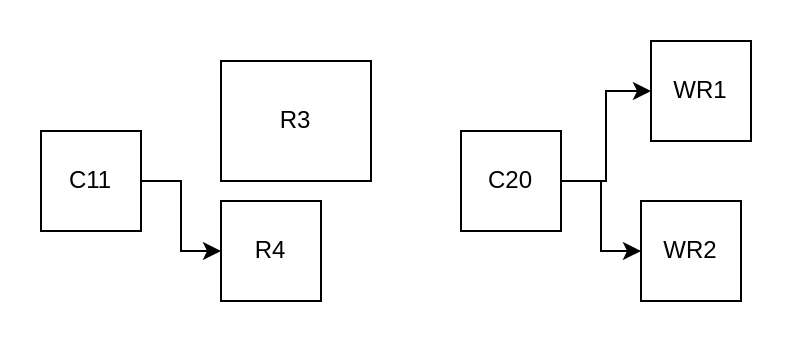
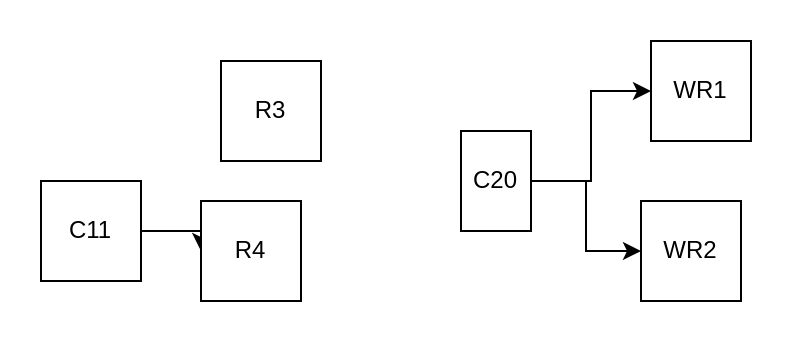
  <mxCell id="0" />
  <mxCell id="1" parent="0" />
  <mxCell id="2" style="edgeStyle=orthogonalEdgeStyle;rounded=0;orthogonalLoop=1;jettySize=auto;html=1;exitX=1;exitY=0.5;exitDx=0;exitDy=0;entryX=0;entryY=0.5;entryDx=0;entryDy=0;" edge="1" parent="1" source="3" target="5"><mxGeometry relative="1" as="geometry" /></mxCell>
- <mxCell id="3" value="C11" style="rounded=0;whiteSpace=wrap;html=1;" vertex="1" parent="1"><mxGeometry x="20" y="65" width="50" height="50" as="geometry" /></mxCell>
- <mxCell id="4" value="R3" style="rounded=0;whiteSpace=wrap;html=1;" vertex="1" parent="1"><mxGeometry x="110" y="30" width="75" height="60" as="geometry" /></mxCell>
- <mxCell id="5" value="R4" style="rounded=0;whiteSpace=wrap;html=1;" vertex="1" parent="1"><mxGeometry x="110" y="100" width="50" height="50" as="geometry" /></mxCell>
+ <mxCell id="3" value="C11" style="rounded=0;whiteSpace=wrap;html=1;" vertex="1" parent="1"><mxGeometry x="20" y="90" width="50" height="50" as="geometry" /></mxCell>
+ <mxCell id="4" value="R3" style="rounded=0;whiteSpace=wrap;html=1;" vertex="1" parent="1"><mxGeometry x="110" y="30" width="50" height="50" as="geometry" /></mxCell>
+ <mxCell id="5" value="R4" style="rounded=0;whiteSpace=wrap;html=1;" vertex="1" parent="1"><mxGeometry x="100" y="100" width="50" height="50" as="geometry" /></mxCell>
  <mxCell id="6" style="edgeStyle=orthogonalEdgeStyle;rounded=0;orthogonalLoop=1;jettySize=auto;html=1;exitX=1;exitY=0.5;exitDx=0;exitDy=0;entryX=0;entryY=0.5;entryDx=0;entryDy=0;" edge="1" parent="1" source="8" target="9"><mxGeometry relative="1" as="geometry" /></mxCell>
  <mxCell id="7" style="edgeStyle=orthogonalEdgeStyle;rounded=0;orthogonalLoop=1;jettySize=auto;html=1;exitX=1;exitY=0.5;exitDx=0;exitDy=0;entryX=0;entryY=0.5;entryDx=0;entryDy=0;" edge="1" parent="1" source="8" target="10"><mxGeometry relative="1" as="geometry" /></mxCell>
- <mxCell id="8" value="C20" style="rounded=0;whiteSpace=wrap;html=1;" vertex="1" parent="1"><mxGeometry x="230" y="65" width="50" height="50" as="geometry" /></mxCell>
+ <mxCell id="8" value="C20" style="rounded=0;whiteSpace=wrap;html=1;" vertex="1" parent="1"><mxGeometry x="230" y="65" width="35" height="50" as="geometry" /></mxCell>
  <mxCell id="9" value="WR1" style="rounded=0;whiteSpace=wrap;html=1;" vertex="1" parent="1"><mxGeometry x="325" y="20" width="50" height="50" as="geometry" /></mxCell>
  <mxCell id="10" value="WR2" style="rounded=0;whiteSpace=wrap;html=1;" vertex="1" parent="1"><mxGeometry x="320" y="100" width="50" height="50" as="geometry" /></mxCell>
